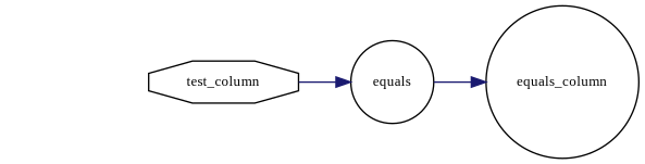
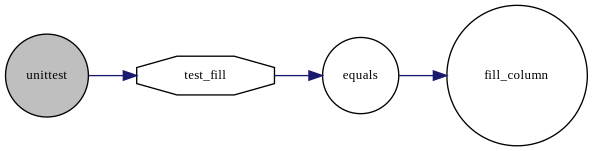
  digraph {
    fontname="Liberation Serif"
    rankdir=LR
    node [color=black fillcolor=white fontname="Liberation Serif" fontsize=10 shape=circle style=filled]
    edge [color=midnightblue fontname="Liberation Serif" fontsize=10 labelfontname=Helvetica labelfontsize=10 style=solid]
-   n2 [height=0.2 label=test_column shape=octagon width=0.4]
-   n3 [height=0.2 label=equals_column width=0.4]
+   n1 [fillcolor=grey75 fontcolor=black height=0.2 label=unittest width=0.4]
+   n2 [height=0.2 label=test_fill shape=octagon width=0.4]
+   n3 [height=0.2 label=fill_column width=0.4]
    n4 [height=0.2 label=equals width=0.4]
+   n1 -> n2
    n2 -> n4
    n4 -> n3
  }
